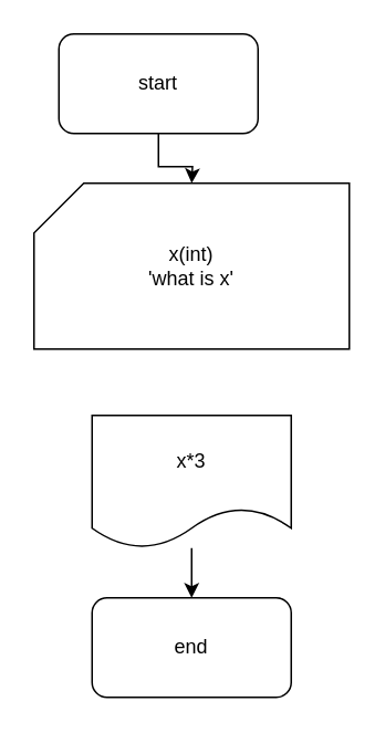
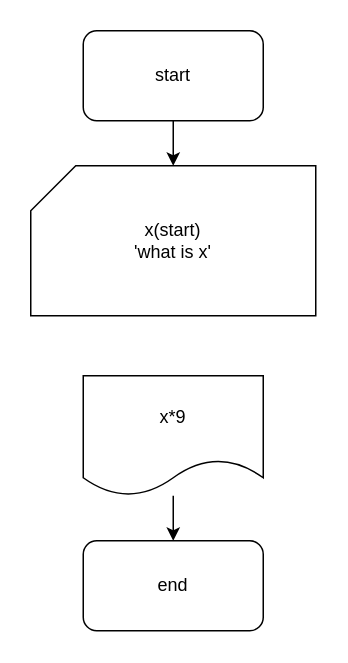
  <mxCell id="0" />
  <mxCell id="1" parent="0" />
  <mxCell id="2" value="end" style="rounded=1;whiteSpace=wrap;html=1;" parent="1" vertex="1"><mxGeometry x="55" y="360" width="120" height="60" as="geometry" /></mxCell>
- <mxCell id="3" value="start" style="rounded=1;whiteSpace=wrap;html=1;" parent="1" vertex="1"><mxGeometry x="35" y="20" width="120" height="60" as="geometry" /></mxCell>
+ <mxCell id="3" value="start" style="rounded=1;whiteSpace=wrap;html=1;" parent="1" vertex="1"><mxGeometry x="55" y="20" width="120" height="60" as="geometry" /></mxCell>
  <mxCell id="4" value="" style="edgeStyle=orthogonalEdgeStyle;rounded=0;orthogonalLoop=1;jettySize=auto;html=1;" parent="1" source="3" edge="1"><mxGeometry relative="1" as="geometry"><mxPoint x="115" y="100" as="sourcePoint" /><mxPoint x="115" y="110" as="targetPoint" /></mxGeometry></mxCell>
- <mxCell id="5" value="x(int)&lt;div&gt;'what is x'&lt;/div&gt;" style="shape=card;whiteSpace=wrap;html=1;" parent="1" vertex="1"><mxGeometry x="20" y="110" width="190" height="100" as="geometry" /></mxCell>
+ <mxCell id="5" value="x(start)&lt;div&gt;'what is x'&lt;/div&gt;" style="shape=card;whiteSpace=wrap;html=1;" parent="1" vertex="1"><mxGeometry x="20" y="110" width="190" height="100" as="geometry" /></mxCell>
  <mxCell id="6" value="" style="edgeStyle=orthogonalEdgeStyle;rounded=0;orthogonalLoop=1;jettySize=auto;html=1;" parent="1" source="7" edge="1"><mxGeometry relative="1" as="geometry"><mxPoint x="115" y="360" as="targetPoint" /></mxGeometry></mxCell>
- <mxCell id="7" value="x*3" style="shape=document;whiteSpace=wrap;html=1;boundedLbl=1;" parent="1" vertex="1"><mxGeometry x="55" y="250" width="120" height="80" as="geometry" /></mxCell>
+ <mxCell id="7" value="x*9" style="shape=document;whiteSpace=wrap;html=1;boundedLbl=1;" parent="1" vertex="1"><mxGeometry x="55" y="250" width="120" height="80" as="geometry" /></mxCell>
